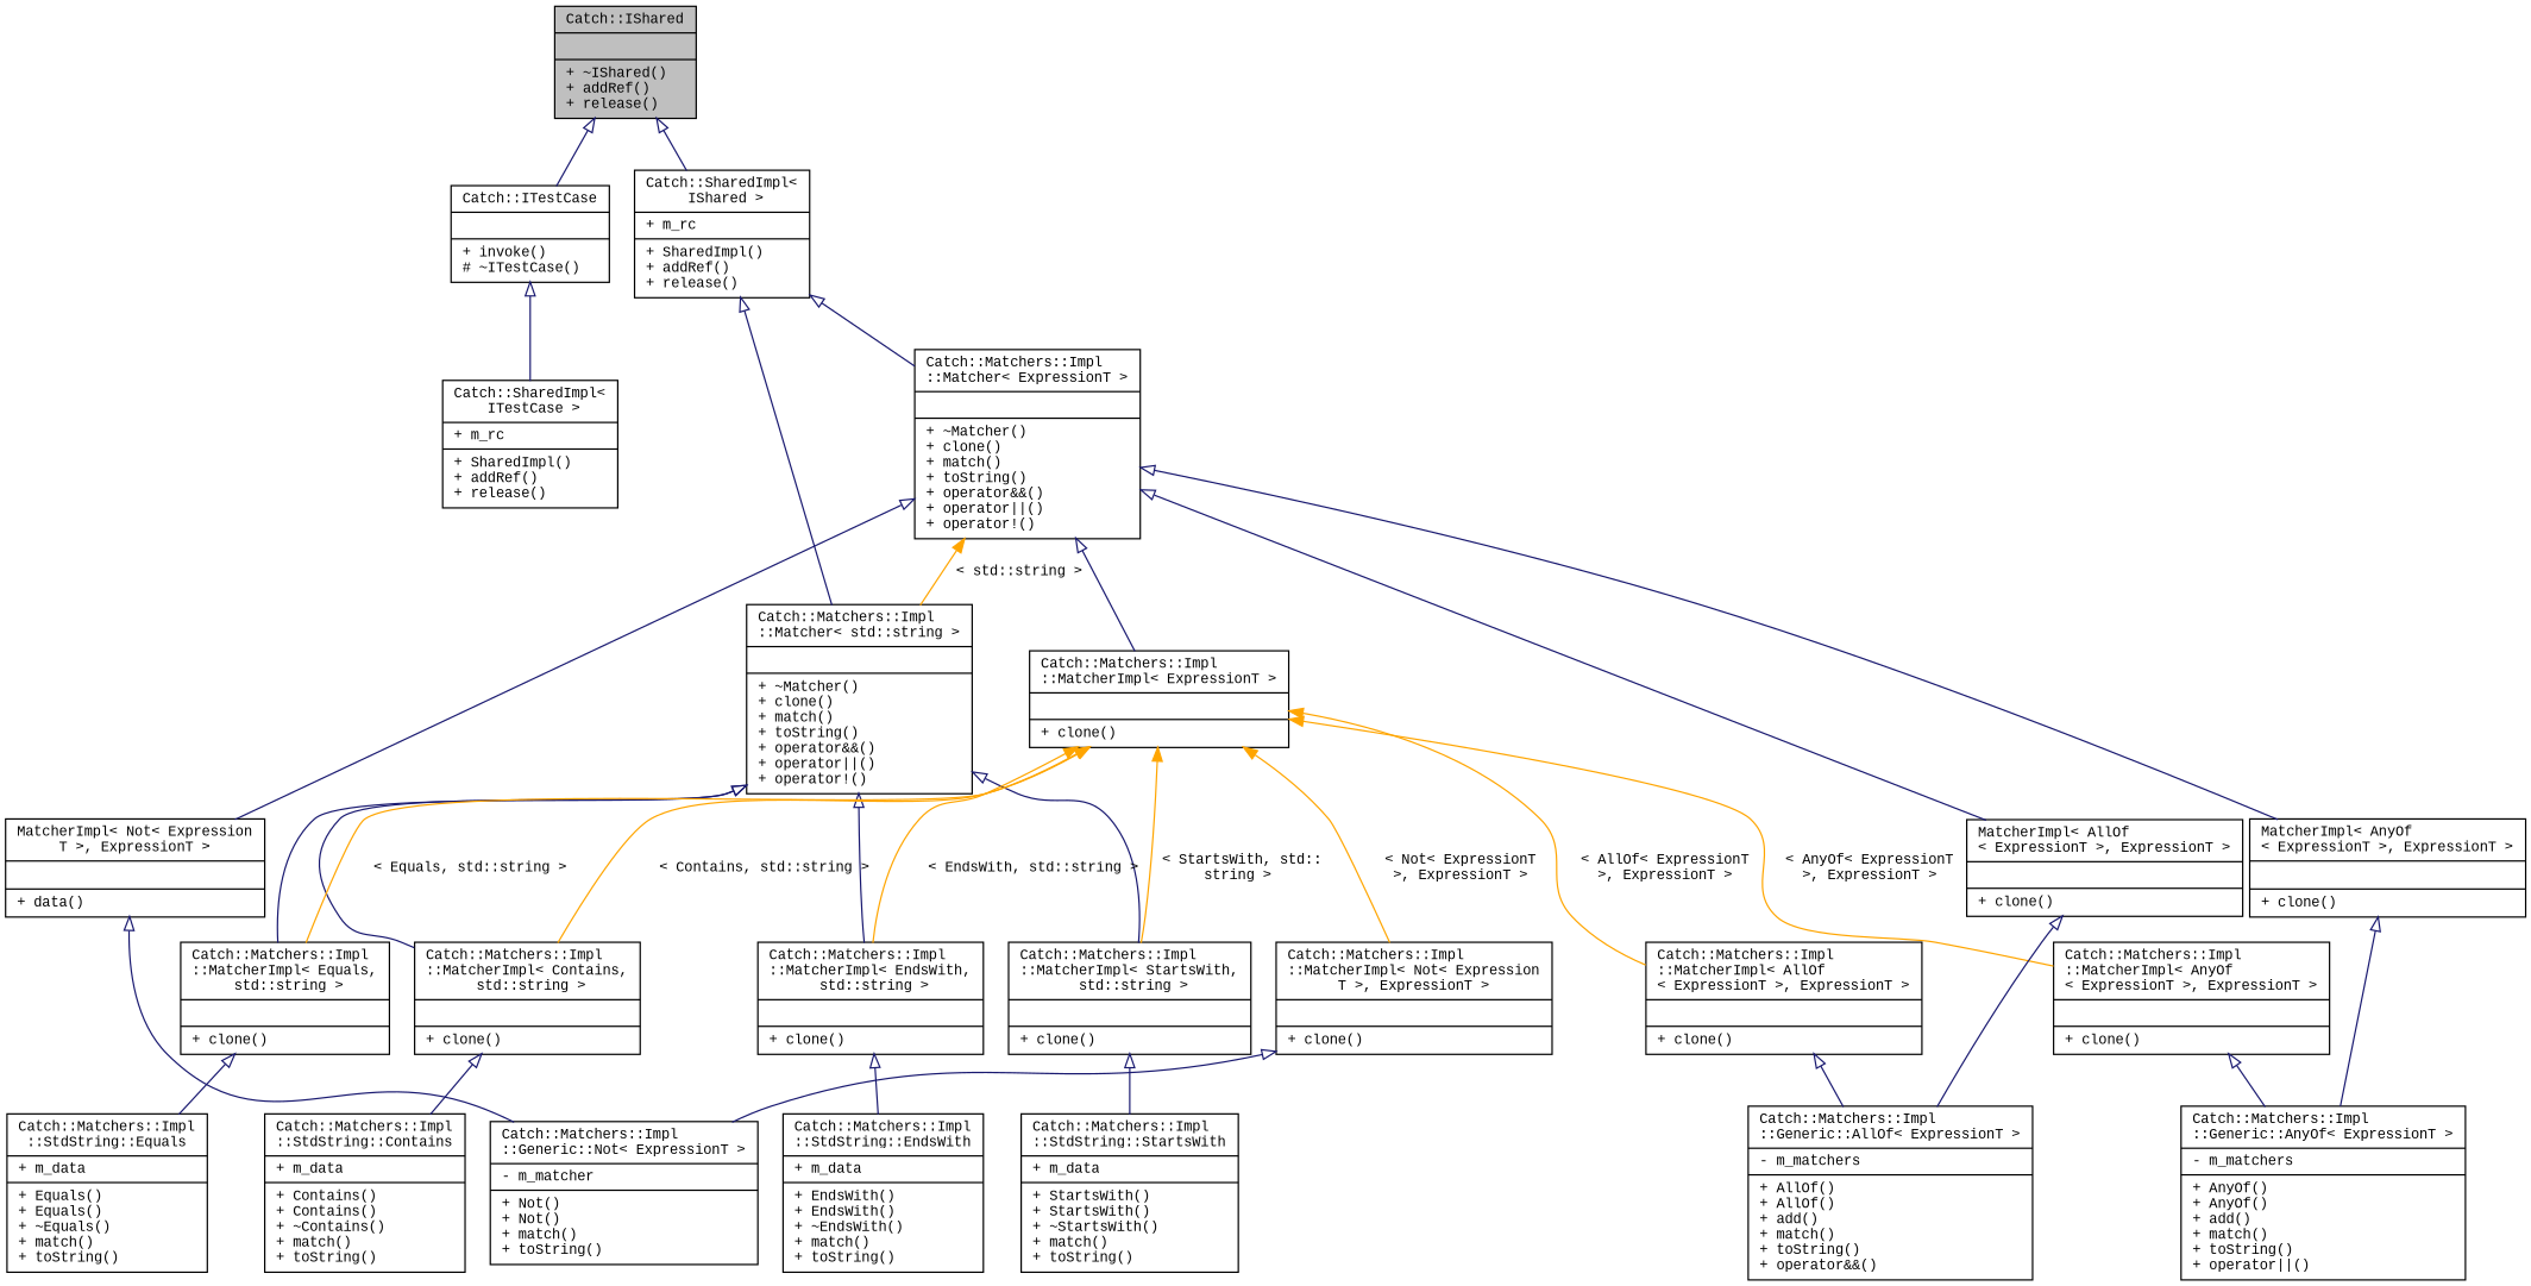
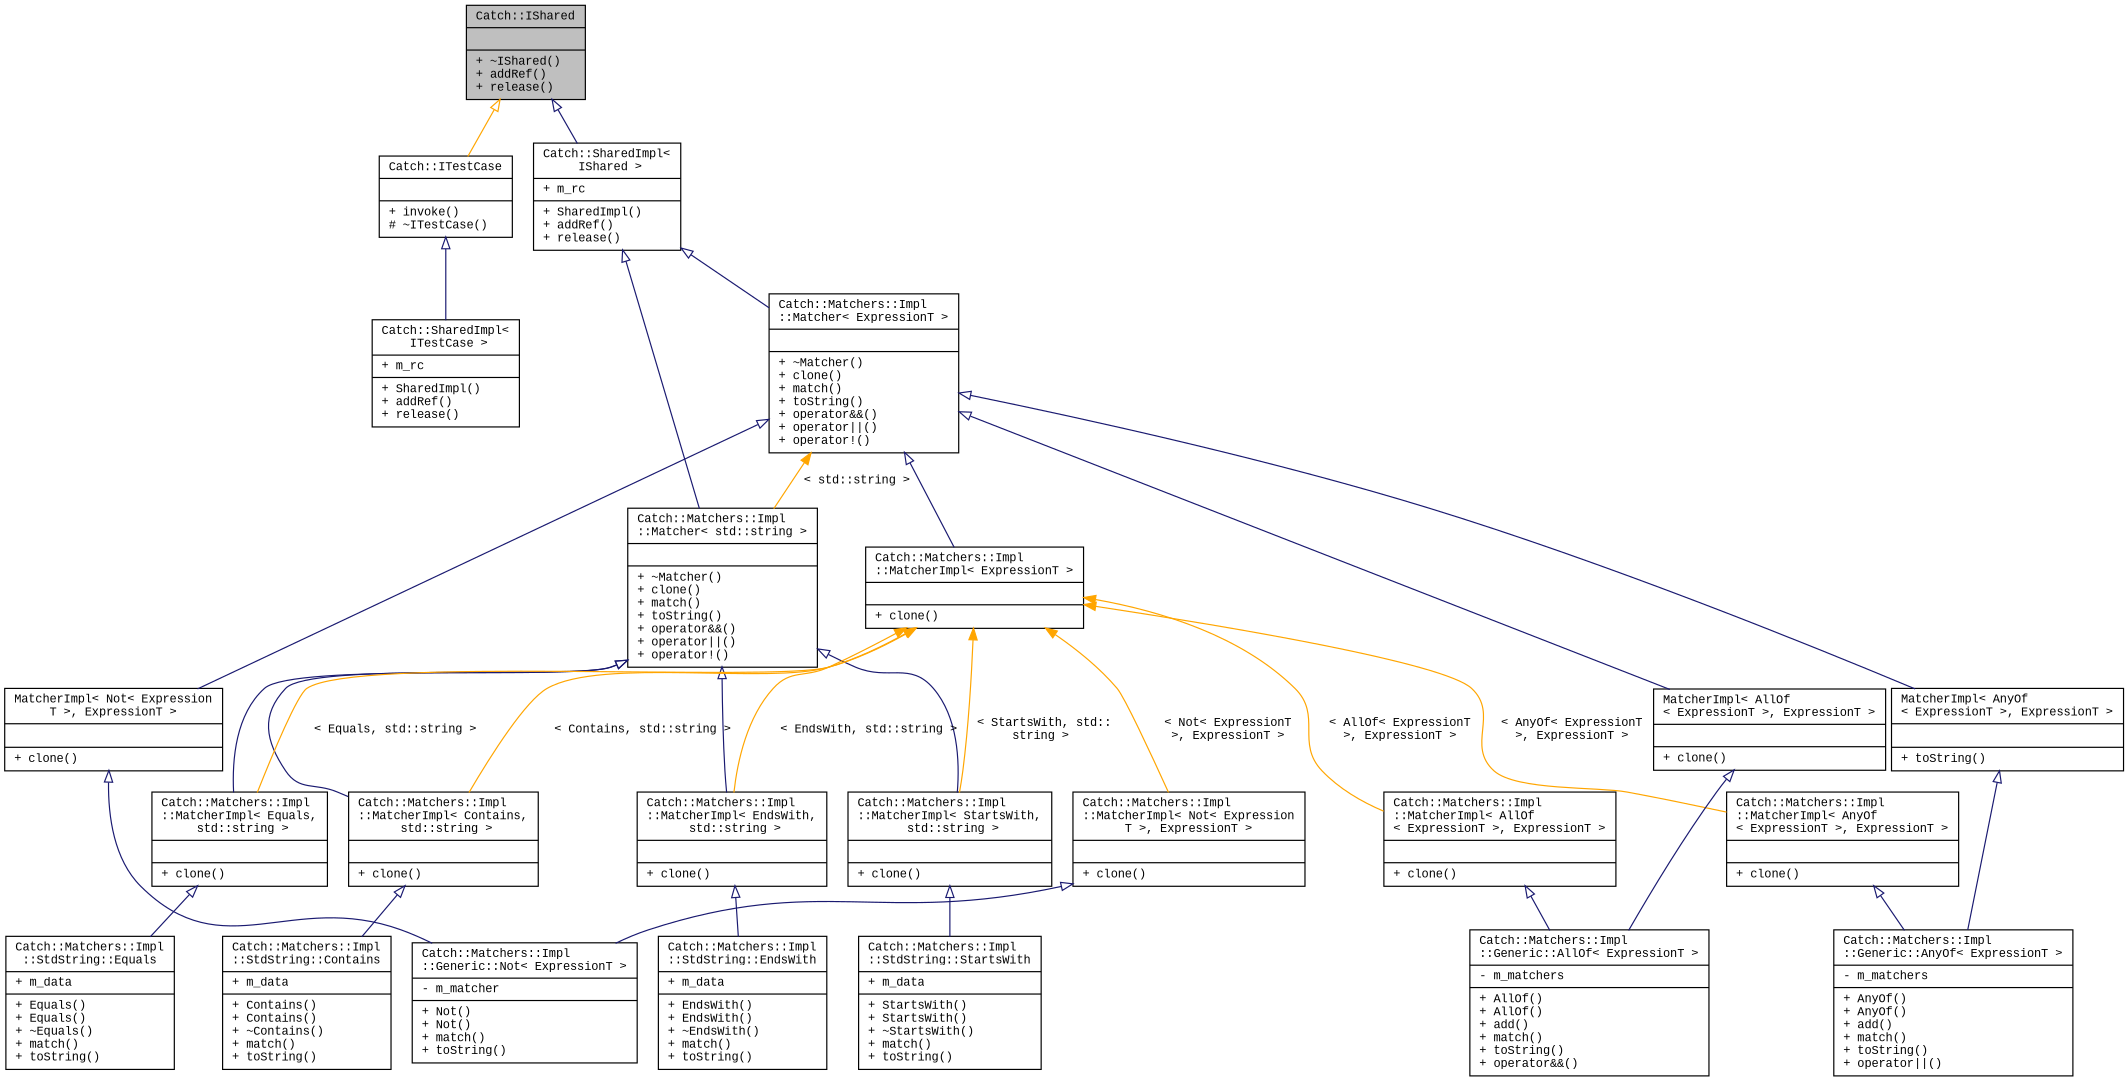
  digraph {
    fontname="Liberation Mono"
    node [color=black fillcolor=white fontname="Liberation Mono" fontsize=10 shape=record style=filled]
    edge [arrowtail=onormal color=midnightblue dir=back fontname="Liberation Mono" fontsize=10 labelfontname=Helvetica labelfontsize=10 style=solid]
    n1 [fillcolor=grey75 fontcolor=black height=0.2 label="{Catch::IShared\n||+ ~IShared()\l+ addRef()\l+ release()\l}" width=0.4]
    n2 [height=0.2 label="{Catch::ITestCase\n||+ invoke()\l# ~ITestCase()\l}" width=0.4]
    n3 [height=0.2 label="{Catch::SharedImpl\<\l IShared \>\n|+ m_rc\l|+ SharedImpl()\l+ addRef()\l+ release()\l}" width=0.4]
    n4 [height=0.2 label="{Catch::SharedImpl\<\l ITestCase \>\n|+ m_rc\l|+ SharedImpl()\l+ addRef()\l+ release()\l}" width=0.4]
    n5 [height=0.2 label="{Catch::Matchers::Impl\l::Matcher\< ExpressionT \>\n||+ ~Matcher()\l+ clone()\l+ match()\l+ toString()\l+ operator&&()\l+ operator\|\|()\l+ operator!()\l}" width=0.4]
    n6 [height=0.2 label="{Catch::Matchers::Impl\l::Matcher\< std::string \>\n||+ ~Matcher()\l+ clone()\l+ match()\l+ toString()\l+ operator&&()\l+ operator\|\|()\l+ operator!()\l}" width=0.4]
    n7 [height=0.2 label="{Catch::Matchers::Impl\l::MatcherImpl\< ExpressionT \>\n||+ clone()\l}" width=0.4]
    n8 [height=0.2 label="{MatcherImpl\< AllOf\l\< ExpressionT \>, ExpressionT \>\n||+ clone()\l}" width=0.4]
-   n9 [height=0.2 label="{MatcherImpl\< AnyOf\l\< ExpressionT \>, ExpressionT \>\n||+ clone()\l}" width=0.4]
-   n10 [height=0.2 label="{MatcherImpl\< Not\< Expression\lT \>, ExpressionT \>\n||+ data()\l}" width=0.4]
+   n9 [height=0.2 label="{MatcherImpl\< AnyOf\l\< ExpressionT \>, ExpressionT \>\n||+ toString()\l}" width=0.4]
+   n10 [height=0.2 label="{MatcherImpl\< Not\< Expression\lT \>, ExpressionT \>\n||+ clone()\l}" width=0.4]
    n11 [height=0.2 label="{Catch::Matchers::Impl\l::MatcherImpl\< Equals,\l std::string \>\n||+ clone()\l}" width=0.4]
    n12 [height=0.2 label="{Catch::Matchers::Impl\l::MatcherImpl\< Contains,\l std::string \>\n||+ clone()\l}" width=0.4]
    n13 [height=0.2 label="{Catch::Matchers::Impl\l::MatcherImpl\< EndsWith,\l std::string \>\n||+ clone()\l}" width=0.4]
    n14 [height=0.2 label="{Catch::Matchers::Impl\l::MatcherImpl\< StartsWith,\l std::string \>\n||+ clone()\l}" width=0.4]
    n15 [height=0.2 label="{Catch::Matchers::Impl\l::MatcherImpl\< AnyOf\l\< ExpressionT \>, ExpressionT \>\n||+ clone()\l}" width=0.4]
    n16 [height=0.2 label="{Catch::Matchers::Impl\l::MatcherImpl\< Not\< Expression\lT \>, ExpressionT \>\n||+ clone()\l}" width=0.4]
    n17 [height=0.2 label="{Catch::Matchers::Impl\l::MatcherImpl\< AllOf\l\< ExpressionT \>, ExpressionT \>\n||+ clone()\l}" width=0.4]
    n18 [height=0.2 label="{Catch::Matchers::Impl\l::Generic::AllOf\< ExpressionT \>\n|- m_matchers\l|+ AllOf()\l+ AllOf()\l+ add()\l+ match()\l+ toString()\l+ operator&&()\l}" width=0.4]
    n19 [height=0.2 label="{Catch::Matchers::Impl\l::Generic::AnyOf\< ExpressionT \>\n|- m_matchers\l|+ AnyOf()\l+ AnyOf()\l+ add()\l+ match()\l+ toString()\l+ operator\|\|()\l}" width=0.4]
    n20 [height=0.2 label="{Catch::Matchers::Impl\l::Generic::Not\< ExpressionT \>\n|- m_matcher\l|+ Not()\l+ Not()\l+ match()\l+ toString()\l}" width=0.4]
    n21 [height=0.2 label="{Catch::Matchers::Impl\l::StdString::Equals\n|+ m_data\l|+ Equals()\l+ Equals()\l+ ~Equals()\l+ match()\l+ toString()\l}" width=0.4]
    n22 [height=0.2 label="{Catch::Matchers::Impl\l::StdString::Contains\n|+ m_data\l|+ Contains()\l+ Contains()\l+ ~Contains()\l+ match()\l+ toString()\l}" width=0.4]
    n23 [height=0.2 label="{Catch::Matchers::Impl\l::StdString::EndsWith\n|+ m_data\l|+ EndsWith()\l+ EndsWith()\l+ ~EndsWith()\l+ match()\l+ toString()\l}" width=0.4]
    n24 [height=0.2 label="{Catch::Matchers::Impl\l::StdString::StartsWith\n|+ m_data\l|+ StartsWith()\l+ StartsWith()\l+ ~StartsWith()\l+ match()\l+ toString()\l}" width=0.4]
-   n1 -> n2
+   n1 -> n2 [color=orange]
    n1 -> n3
    n2 -> n4
    n3 -> n5
    n3 -> n6
    n5 -> n6 [color=orange label=" \< std::string \>" arrowtail=""]
    n5 -> n7
    n5 -> n8
    n5 -> n9
    n5 -> n10
    n6 -> n11
    n6 -> n12
    n6 -> n13
    n6 -> n14
    n7 -> n11 [color=orange label=" \< Equals, std::string \>" arrowtail=""]
    n7 -> n12 [color=orange label=" \< Contains, std::string \>" arrowtail=""]
    n7 -> n13 [color=orange label=" \< EndsWith, std::string \>" arrowtail=""]
    n7 -> n14 [color=orange label=" \< StartsWith, std::\lstring \>" arrowtail=""]
    n7 -> n15 [color=orange label=" \< AnyOf\< ExpressionT\l \>, ExpressionT \>" arrowtail=""]
    n7 -> n16 [color=orange label=" \< Not\< ExpressionT\l \>, ExpressionT \>" arrowtail=""]
    n7 -> n17 [color=orange label=" \< AllOf\< ExpressionT\l \>, ExpressionT \>" arrowtail=""]
    n8 -> n18
    n9 -> n19
    n10 -> n20
    n11 -> n21
    n12 -> n22
    n13 -> n23
    n14 -> n24
    n15 -> n19
    n16 -> n20
    n17 -> n18
  }
